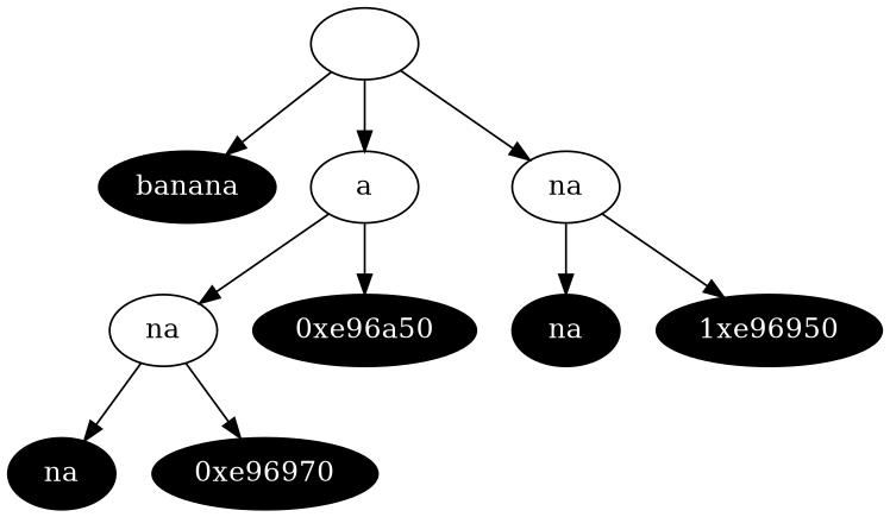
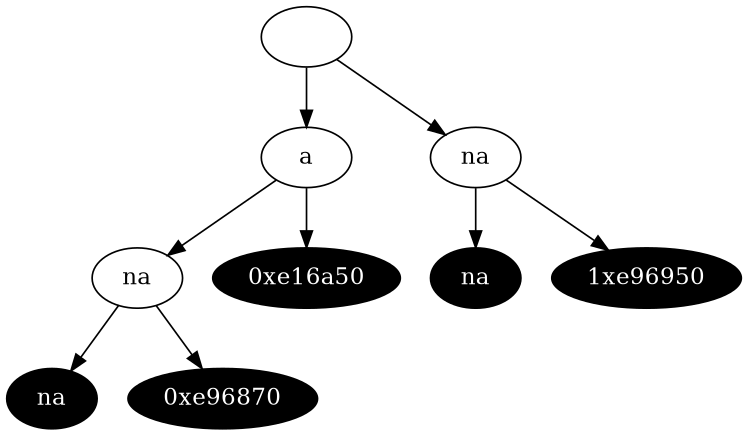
  digraph {
    node [fillcolor=black fontcolor=white style=filled]
    n1 [label=" " fillcolor="" fontcolor="" style=""]
-   n2 [label=banana]
    n3 [label=a fillcolor="" fontcolor="" style=""]
    n4 [label=na fillcolor="" fontcolor="" style=""]
    n5 [label=na fillcolor="" fontcolor="" style=""]
-   "0xe96a50"
+   "0xe96a50" [label="0xe16a50"]
    n7 [label=na]
    n8 [label="1xe96950"]
    n9 [label=na]
-   "0xe96870" [label="0xe96970"]
-   n1 -> n2
+   "0xe96870"
    n1 -> n3
    n1 -> n4
    n3 -> n5
    n3 -> "0xe96a50"
    n4 -> n7
    n4 -> n8
    n5 -> n9
    n5 -> "0xe96870"
  }
